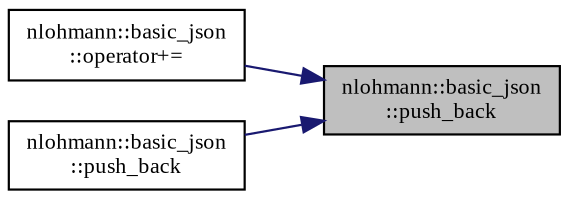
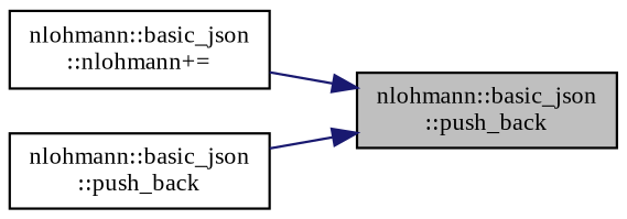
  digraph {
    rankdir=RL
    fontname="Liberation Serif"
    node [color=black fillcolor=white fontname="Liberation Serif" fontsize=10 shape=record style=filled]
    edge [color=midnightblue dir=back fontname="Liberation Serif" fontsize=10 labelfontname=Helvetica labelfontsize=10 style=solid]
    n1 [fillcolor=grey75 fontcolor=black height=0.2 label="nlohmann::basic_json\l::push_back" width=0.4]
-   n2 [height=0.2 label="nlohmann::basic_json\l::operator+=" width=0.4]
+   n2 [height=0.2 label="nlohmann::basic_json\l::nlohmann+=" width=0.4]
    n3 [height=0.2 label="nlohmann::basic_json\l::push_back" width=0.4]
    n1 -> n2
    n1 -> n3
  }
